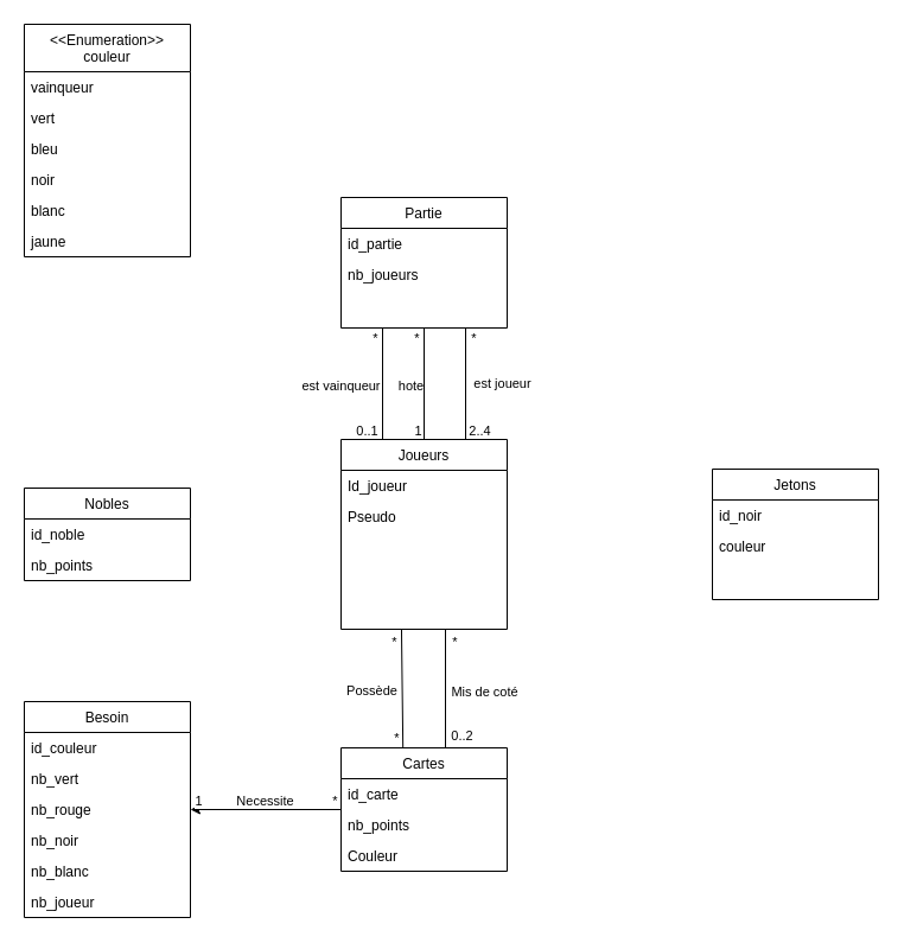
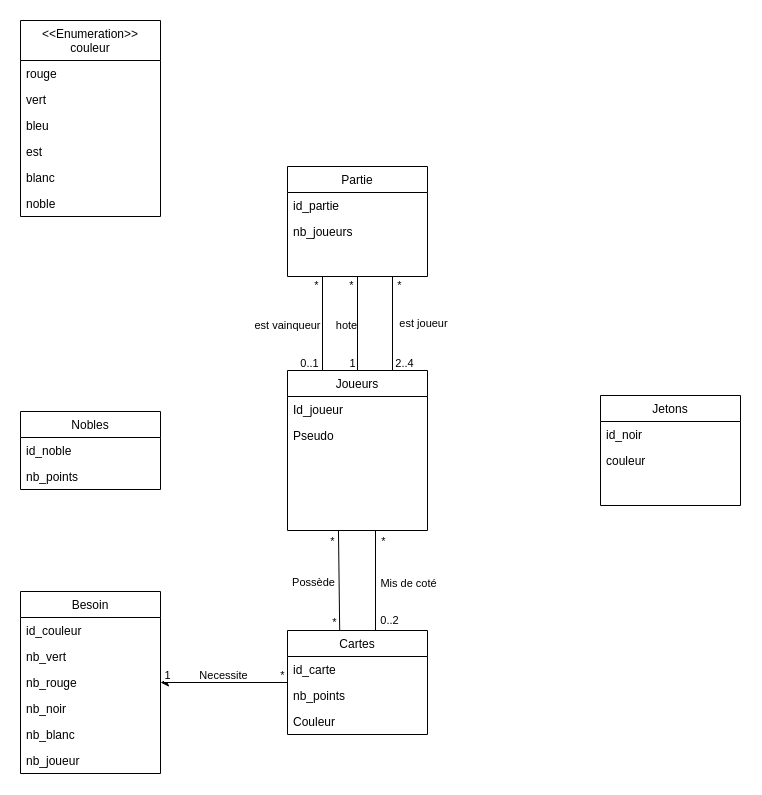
  <mxCell id="0" />
  <mxCell id="1" parent="0" />
  <mxCell id="2" value="Joueurs" style="swimlane;fontStyle=0;align=center;verticalAlign=top;childLayout=stackLayout;horizontal=1;startSize=26;horizontalStack=0;resizeParent=1;resizeLast=0;collapsible=1;marginBottom=0;rounded=0;shadow=0;strokeWidth=1;" parent="1" vertex="1"><mxGeometry x="287" y="370" width="140" height="160" as="geometry"><mxRectangle x="550" y="140" width="160" height="26" as="alternateBounds" /></mxGeometry></mxCell>
  <mxCell id="3" value="Id_joueur" style="text;align=left;verticalAlign=top;spacingLeft=4;spacingRight=4;overflow=hidden;rotatable=0;points=[[0,0.5],[1,0.5]];portConstraint=eastwest;" parent="2" vertex="1"><mxGeometry y="26" width="140" height="26" as="geometry" /></mxCell>
  <mxCell id="4" value="Pseudo" style="text;align=left;verticalAlign=top;spacingLeft=4;spacingRight=4;overflow=hidden;rotatable=0;points=[[0,0.5],[1,0.5]];portConstraint=eastwest;" parent="2" vertex="1"><mxGeometry y="52" width="140" height="26" as="geometry" /></mxCell>
  <mxCell id="5" value="Cartes" style="swimlane;fontStyle=0;align=center;verticalAlign=top;childLayout=stackLayout;horizontal=1;startSize=26;horizontalStack=0;resizeParent=1;resizeLast=0;collapsible=1;marginBottom=0;rounded=0;shadow=0;strokeWidth=1;" parent="1" vertex="1"><mxGeometry x="287" y="630" width="140" height="104" as="geometry"><mxRectangle x="550" y="140" width="160" height="26" as="alternateBounds" /></mxGeometry></mxCell>
  <mxCell id="6" value="id_carte" style="text;align=left;verticalAlign=top;spacingLeft=4;spacingRight=4;overflow=hidden;rotatable=0;points=[[0,0.5],[1,0.5]];portConstraint=eastwest;" parent="5" vertex="1"><mxGeometry y="26" width="140" height="26" as="geometry" /></mxCell>
  <mxCell id="7" value="nb_points" style="text;align=left;verticalAlign=top;spacingLeft=4;spacingRight=4;overflow=hidden;rotatable=0;points=[[0,0.5],[1,0.5]];portConstraint=eastwest;" parent="5" vertex="1"><mxGeometry y="52" width="140" height="26" as="geometry" /></mxCell>
  <mxCell id="8" value="Couleur" style="text;align=left;verticalAlign=top;spacingLeft=4;spacingRight=4;overflow=hidden;rotatable=0;points=[[0,0.5],[1,0.5]];portConstraint=eastwest;" parent="5" vertex="1"><mxGeometry y="78" width="140" height="26" as="geometry" /></mxCell>
  <mxCell id="9" value="" style="endArrow=none;html=1;rounded=0;" parent="1" edge="1"><mxGeometry width="50" height="50" relative="1" as="geometry"><mxPoint x="339.204" y="630" as="sourcePoint" /><mxPoint x="337.98" y="530" as="targetPoint" /></mxGeometry></mxCell>
  <mxCell id="10" value="Possède" style="edgeLabel;html=1;align=center;verticalAlign=middle;resizable=0;points=[];" parent="9" vertex="1" connectable="0"><mxGeometry x="0.112" y="2" relative="1" as="geometry"><mxPoint x="-24" y="7" as="offset" /></mxGeometry></mxCell>
  <mxCell id="11" value="*" style="edgeLabel;html=1;align=center;verticalAlign=middle;resizable=0;points=[];" parent="9" vertex="1" connectable="0"><mxGeometry x="0.888" y="1" relative="1" as="geometry"><mxPoint x="-6" y="4" as="offset" /></mxGeometry></mxCell>
  <mxCell id="12" value="*" style="edgeLabel;html=1;align=center;verticalAlign=middle;resizable=0;points=[];" parent="9" vertex="1" connectable="0"><mxGeometry x="-0.81" y="-3" relative="1" as="geometry"><mxPoint x="-9" y="2" as="offset" /></mxGeometry></mxCell>
  <mxCell id="13" value="" style="endArrow=none;html=1;rounded=0;" parent="1" edge="1"><mxGeometry width="50" height="50" relative="1" as="geometry"><mxPoint x="375" y="630" as="sourcePoint" /><mxPoint x="375" y="530" as="targetPoint" /></mxGeometry></mxCell>
  <mxCell id="14" value="Mis de coté" style="edgeLabel;html=1;align=center;verticalAlign=middle;resizable=0;points=[];" parent="13" vertex="1" connectable="0"><mxGeometry x="0.112" y="2" relative="1" as="geometry"><mxPoint x="34" y="8" as="offset" /></mxGeometry></mxCell>
  <mxCell id="15" value="0..2" style="edgeLabel;html=1;align=center;verticalAlign=middle;resizable=0;points=[];" parent="13" vertex="1" connectable="0"><mxGeometry x="0.75" relative="1" as="geometry"><mxPoint x="13" y="77" as="offset" /></mxGeometry></mxCell>
  <mxCell id="16" value="*" style="edgeLabel;html=1;align=center;verticalAlign=middle;resizable=0;points=[];" parent="13" vertex="1" connectable="0"><mxGeometry x="0.777" relative="1" as="geometry"><mxPoint x="7" y="-1" as="offset" /></mxGeometry></mxCell>
  <mxCell id="17" value="Jetons" style="swimlane;fontStyle=0;align=center;verticalAlign=top;childLayout=stackLayout;horizontal=1;startSize=26;horizontalStack=0;resizeParent=1;resizeLast=0;collapsible=1;marginBottom=0;rounded=0;shadow=0;strokeWidth=1;" parent="1" vertex="1"><mxGeometry x="600" y="395" width="140" height="110" as="geometry"><mxRectangle x="550" y="140" width="160" height="26" as="alternateBounds" /></mxGeometry></mxCell>
  <mxCell id="18" value="id_noir" style="text;align=left;verticalAlign=top;spacingLeft=4;spacingRight=4;overflow=hidden;rotatable=0;points=[[0,0.5],[1,0.5]];portConstraint=eastwest;" parent="17" vertex="1"><mxGeometry y="26" width="140" height="26" as="geometry" /></mxCell>
  <mxCell id="19" value="couleur" style="text;align=left;verticalAlign=top;spacingLeft=4;spacingRight=4;overflow=hidden;rotatable=0;points=[[0,0.5],[1,0.5]];portConstraint=eastwest;rounded=0;shadow=0;html=0;" parent="17" vertex="1"><mxGeometry y="52" width="140" height="26" as="geometry" /></mxCell>
  <mxCell id="20" value="" style="endArrow=none;html=1;rounded=0;exitX=0.75;exitY=1;exitDx=0;exitDy=0;entryX=0.75;entryY=0;entryDx=0;entryDy=0;" parent="1" source="24" target="2" edge="1"><mxGeometry width="50" height="50" relative="1" as="geometry"><mxPoint x="520" y="290" as="sourcePoint" /><mxPoint x="693" y="290" as="targetPoint" /></mxGeometry></mxCell>
  <mxCell id="21" value="est joueur" style="edgeLabel;html=1;align=center;verticalAlign=middle;resizable=0;points=[];" parent="20" vertex="1" connectable="0"><mxGeometry x="0.112" y="2" relative="1" as="geometry"><mxPoint x="28" y="-6" as="offset" /></mxGeometry></mxCell>
  <mxCell id="22" value="*" style="edgeLabel;html=1;align=center;verticalAlign=middle;resizable=0;points=[];" parent="20" vertex="1" connectable="0"><mxGeometry x="0.75" relative="1" as="geometry"><mxPoint x="6" y="-74" as="offset" /></mxGeometry></mxCell>
  <mxCell id="23" value="2..4" style="edgeLabel;html=1;align=center;verticalAlign=middle;resizable=0;points=[];" parent="20" vertex="1" connectable="0"><mxGeometry x="0.777" relative="1" as="geometry"><mxPoint x="11" y="2" as="offset" /></mxGeometry></mxCell>
  <mxCell id="24" value="Partie" style="swimlane;fontStyle=0;align=center;verticalAlign=top;childLayout=stackLayout;horizontal=1;startSize=26;horizontalStack=0;resizeParent=1;resizeLast=0;collapsible=1;marginBottom=0;rounded=0;shadow=0;strokeWidth=1;" parent="1" vertex="1"><mxGeometry x="287" y="166" width="140" height="110" as="geometry"><mxRectangle x="550" y="140" width="160" height="26" as="alternateBounds" /></mxGeometry></mxCell>
  <mxCell id="25" value="id_partie" style="text;align=left;verticalAlign=top;spacingLeft=4;spacingRight=4;overflow=hidden;rotatable=0;points=[[0,0.5],[1,0.5]];portConstraint=eastwest;" parent="24" vertex="1"><mxGeometry y="26" width="140" height="26" as="geometry" /></mxCell>
  <mxCell id="26" value="nb_joueurs" style="text;align=left;verticalAlign=top;spacingLeft=4;spacingRight=4;overflow=hidden;rotatable=0;points=[[0,0.5],[1,0.5]];portConstraint=eastwest;rounded=0;shadow=0;html=0;" parent="24" vertex="1"><mxGeometry y="52" width="140" height="26" as="geometry" /></mxCell>
  <mxCell id="27" value="" style="endArrow=none;html=1;rounded=0;exitX=0.25;exitY=1;exitDx=0;exitDy=0;entryX=0.25;entryY=0;entryDx=0;entryDy=0;" parent="1" source="24" target="2" edge="1"><mxGeometry width="50" height="50" relative="1" as="geometry"><mxPoint x="210" y="300" as="sourcePoint" /><mxPoint x="210" y="394" as="targetPoint" /></mxGeometry></mxCell>
  <mxCell id="28" value="est vainqueur" style="edgeLabel;html=1;align=center;verticalAlign=middle;resizable=0;points=[];" parent="27" vertex="1" connectable="0"><mxGeometry x="0.112" y="2" relative="1" as="geometry"><mxPoint x="-38" y="-4" as="offset" /></mxGeometry></mxCell>
  <mxCell id="29" value="*" style="edgeLabel;html=1;align=center;verticalAlign=middle;resizable=0;points=[];" parent="27" vertex="1" connectable="0"><mxGeometry x="0.75" relative="1" as="geometry"><mxPoint x="-7" y="-74" as="offset" /></mxGeometry></mxCell>
  <mxCell id="30" value="0..1" style="edgeLabel;html=1;align=center;verticalAlign=middle;resizable=0;points=[];" parent="27" vertex="1" connectable="0"><mxGeometry x="0.777" relative="1" as="geometry"><mxPoint x="-14" y="2" as="offset" /></mxGeometry></mxCell>
  <mxCell id="31" value="Nobles" style="swimlane;fontStyle=0;align=center;verticalAlign=top;childLayout=stackLayout;horizontal=1;startSize=26;horizontalStack=0;resizeParent=1;resizeLast=0;collapsible=1;marginBottom=0;rounded=0;shadow=0;strokeWidth=1;" parent="1" vertex="1"><mxGeometry x="20" y="411" width="140" height="78" as="geometry"><mxRectangle x="550" y="140" width="160" height="26" as="alternateBounds" /></mxGeometry></mxCell>
  <mxCell id="32" value="id_noble" style="text;align=left;verticalAlign=top;spacingLeft=4;spacingRight=4;overflow=hidden;rotatable=0;points=[[0,0.5],[1,0.5]];portConstraint=eastwest;" parent="31" vertex="1"><mxGeometry y="26" width="140" height="26" as="geometry" /></mxCell>
  <mxCell id="33" value="nb_points" style="text;align=left;verticalAlign=top;spacingLeft=4;spacingRight=4;overflow=hidden;rotatable=0;points=[[0,0.5],[1,0.5]];portConstraint=eastwest;rounded=0;shadow=0;html=0;" parent="31" vertex="1"><mxGeometry y="52" width="140" height="26" as="geometry" /></mxCell>
  <mxCell id="34" value="" style="endArrow=none;html=1;rounded=0;" parent="1" source="24" target="2" edge="1"><mxGeometry width="50" height="50" relative="1" as="geometry"><mxPoint x="332" y="286" as="sourcePoint" /><mxPoint x="332" y="380" as="targetPoint" /></mxGeometry></mxCell>
  <mxCell id="35" value="hote" style="edgeLabel;html=1;align=center;verticalAlign=middle;resizable=0;points=[];" parent="34" vertex="1" connectable="0"><mxGeometry x="0.112" y="2" relative="1" as="geometry"><mxPoint x="-14" y="-4" as="offset" /></mxGeometry></mxCell>
  <mxCell id="36" value="*" style="edgeLabel;html=1;align=center;verticalAlign=middle;resizable=0;points=[];" parent="34" vertex="1" connectable="0"><mxGeometry x="0.75" relative="1" as="geometry"><mxPoint x="-7" y="-74" as="offset" /></mxGeometry></mxCell>
  <mxCell id="37" value="1" style="edgeLabel;html=1;align=center;verticalAlign=middle;resizable=0;points=[];" parent="34" vertex="1" connectable="0"><mxGeometry x="0.777" relative="1" as="geometry"><mxPoint x="-6" y="2" as="offset" /></mxGeometry></mxCell>
  <mxCell id="38" value="Besoin" style="swimlane;fontStyle=0;align=center;verticalAlign=top;childLayout=stackLayout;horizontal=1;startSize=26;horizontalStack=0;resizeParent=1;resizeLast=0;collapsible=1;marginBottom=0;rounded=0;shadow=0;strokeWidth=1;" parent="1" vertex="1"><mxGeometry x="20" y="591" width="140" height="182" as="geometry"><mxRectangle x="550" y="140" width="160" height="26" as="alternateBounds" /></mxGeometry></mxCell>
  <mxCell id="39" value="id_couleur" style="text;align=left;verticalAlign=top;spacingLeft=4;spacingRight=4;overflow=hidden;rotatable=0;points=[[0,0.5],[1,0.5]];portConstraint=eastwest;" parent="38" vertex="1"><mxGeometry y="26" width="140" height="26" as="geometry" /></mxCell>
  <mxCell id="40" value="nb_vert" style="text;align=left;verticalAlign=top;spacingLeft=4;spacingRight=4;overflow=hidden;rotatable=0;points=[[0,0.5],[1,0.5]];portConstraint=eastwest;" parent="38" vertex="1"><mxGeometry y="52" width="140" height="26" as="geometry" /></mxCell>
  <mxCell id="41" value="nb_rouge" style="text;align=left;verticalAlign=top;spacingLeft=4;spacingRight=4;overflow=hidden;rotatable=0;points=[[0,0.5],[1,0.5]];portConstraint=eastwest;" parent="38" vertex="1"><mxGeometry y="78" width="140" height="26" as="geometry" /></mxCell>
  <mxCell id="42" value="nb_noir" style="text;align=left;verticalAlign=top;spacingLeft=4;spacingRight=4;overflow=hidden;rotatable=0;points=[[0,0.5],[1,0.5]];portConstraint=eastwest;" parent="38" vertex="1"><mxGeometry y="104" width="140" height="26" as="geometry" /></mxCell>
  <mxCell id="43" value="nb_blanc" style="text;align=left;verticalAlign=top;spacingLeft=4;spacingRight=4;overflow=hidden;rotatable=0;points=[[0,0.5],[1,0.5]];portConstraint=eastwest;" parent="38" vertex="1"><mxGeometry y="130" width="140" height="26" as="geometry" /></mxCell>
  <mxCell id="44" value="nb_joueur" style="text;align=left;verticalAlign=top;spacingLeft=4;spacingRight=4;overflow=hidden;rotatable=0;points=[[0,0.5],[1,0.5]];portConstraint=eastwest;" parent="38" vertex="1"><mxGeometry y="156" width="140" height="26" as="geometry" /></mxCell>
  <mxCell id="45" value="" style="endArrow=classic;html=1;rounded=0;" parent="1" source="5" target="38" edge="1"><mxGeometry width="50" height="50" relative="1" as="geometry"><mxPoint x="100" y="499" as="sourcePoint" /><mxPoint x="100" y="630" as="targetPoint" /></mxGeometry></mxCell>
  <mxCell id="46" value="Necessite" style="edgeLabel;html=1;align=center;verticalAlign=middle;resizable=0;points=[];" parent="45" vertex="1" connectable="0"><mxGeometry x="0.112" y="2" relative="1" as="geometry"><mxPoint x="6" y="-10" as="offset" /></mxGeometry></mxCell>
  <mxCell id="47" value="1" style="edgeLabel;html=1;align=center;verticalAlign=middle;resizable=0;points=[];" parent="45" vertex="1" connectable="0"><mxGeometry x="0.888" y="1" relative="1" as="geometry"><mxPoint x="-1" y="-9" as="offset" /></mxGeometry></mxCell>
  <mxCell id="48" value="*" style="edgeLabel;html=1;align=center;verticalAlign=middle;resizable=0;points=[];" parent="45" vertex="1" connectable="0"><mxGeometry x="-0.81" y="-3" relative="1" as="geometry"><mxPoint x="6" y="-5" as="offset" /></mxGeometry></mxCell>
  <mxCell id="49" value="&lt;&lt;Enumeration&gt;&gt;&#10;couleur" style="swimlane;fontStyle=0;align=center;verticalAlign=top;childLayout=stackLayout;horizontal=1;startSize=40;horizontalStack=0;resizeParent=1;resizeLast=0;collapsible=1;marginBottom=0;rounded=0;shadow=0;strokeWidth=1;" parent="1" vertex="1"><mxGeometry x="20" y="20" width="140" height="196" as="geometry"><mxRectangle x="550" y="140" width="160" height="26" as="alternateBounds" /></mxGeometry></mxCell>
- <mxCell id="50" value="vainqueur" style="text;align=left;verticalAlign=top;spacingLeft=4;spacingRight=4;overflow=hidden;rotatable=0;points=[[0,0.5],[1,0.5]];portConstraint=eastwest;" parent="49" vertex="1"><mxGeometry y="40" width="140" height="26" as="geometry" /></mxCell>
+ <mxCell id="50" value="rouge" style="text;align=left;verticalAlign=top;spacingLeft=4;spacingRight=4;overflow=hidden;rotatable=0;points=[[0,0.5],[1,0.5]];portConstraint=eastwest;" parent="49" vertex="1"><mxGeometry y="40" width="140" height="26" as="geometry" /></mxCell>
  <mxCell id="51" value="vert" style="text;align=left;verticalAlign=top;spacingLeft=4;spacingRight=4;overflow=hidden;rotatable=0;points=[[0,0.5],[1,0.5]];portConstraint=eastwest;rounded=0;shadow=0;html=0;" parent="49" vertex="1"><mxGeometry y="66" width="140" height="26" as="geometry" /></mxCell>
  <mxCell id="52" value="bleu" style="text;align=left;verticalAlign=top;spacingLeft=4;spacingRight=4;overflow=hidden;rotatable=0;points=[[0,0.5],[1,0.5]];portConstraint=eastwest;rounded=0;shadow=0;html=0;" parent="49" vertex="1"><mxGeometry y="92" width="140" height="26" as="geometry" /></mxCell>
- <mxCell id="53" value="noir" style="text;align=left;verticalAlign=top;spacingLeft=4;spacingRight=4;overflow=hidden;rotatable=0;points=[[0,0.5],[1,0.5]];portConstraint=eastwest;rounded=0;shadow=0;html=0;" parent="49" vertex="1"><mxGeometry y="118" width="140" height="26" as="geometry" /></mxCell>
+ <mxCell id="53" value="est" style="text;align=left;verticalAlign=top;spacingLeft=4;spacingRight=4;overflow=hidden;rotatable=0;points=[[0,0.5],[1,0.5]];portConstraint=eastwest;rounded=0;shadow=0;html=0;" parent="49" vertex="1"><mxGeometry y="118" width="140" height="26" as="geometry" /></mxCell>
  <mxCell id="54" value="blanc" style="text;align=left;verticalAlign=top;spacingLeft=4;spacingRight=4;overflow=hidden;rotatable=0;points=[[0,0.5],[1,0.5]];portConstraint=eastwest;rounded=0;shadow=0;html=0;" parent="49" vertex="1"><mxGeometry y="144" width="140" height="26" as="geometry" /></mxCell>
- <mxCell id="55" value="jaune" style="text;align=left;verticalAlign=top;spacingLeft=4;spacingRight=4;overflow=hidden;rotatable=0;points=[[0,0.5],[1,0.5]];portConstraint=eastwest;rounded=0;shadow=0;html=0;" parent="49" vertex="1"><mxGeometry y="170" width="140" height="26" as="geometry" /></mxCell>
+ <mxCell id="55" value="noble" style="text;align=left;verticalAlign=top;spacingLeft=4;spacingRight=4;overflow=hidden;rotatable=0;points=[[0,0.5],[1,0.5]];portConstraint=eastwest;rounded=0;shadow=0;html=0;" parent="49" vertex="1"><mxGeometry y="170" width="140" height="26" as="geometry" /></mxCell>
